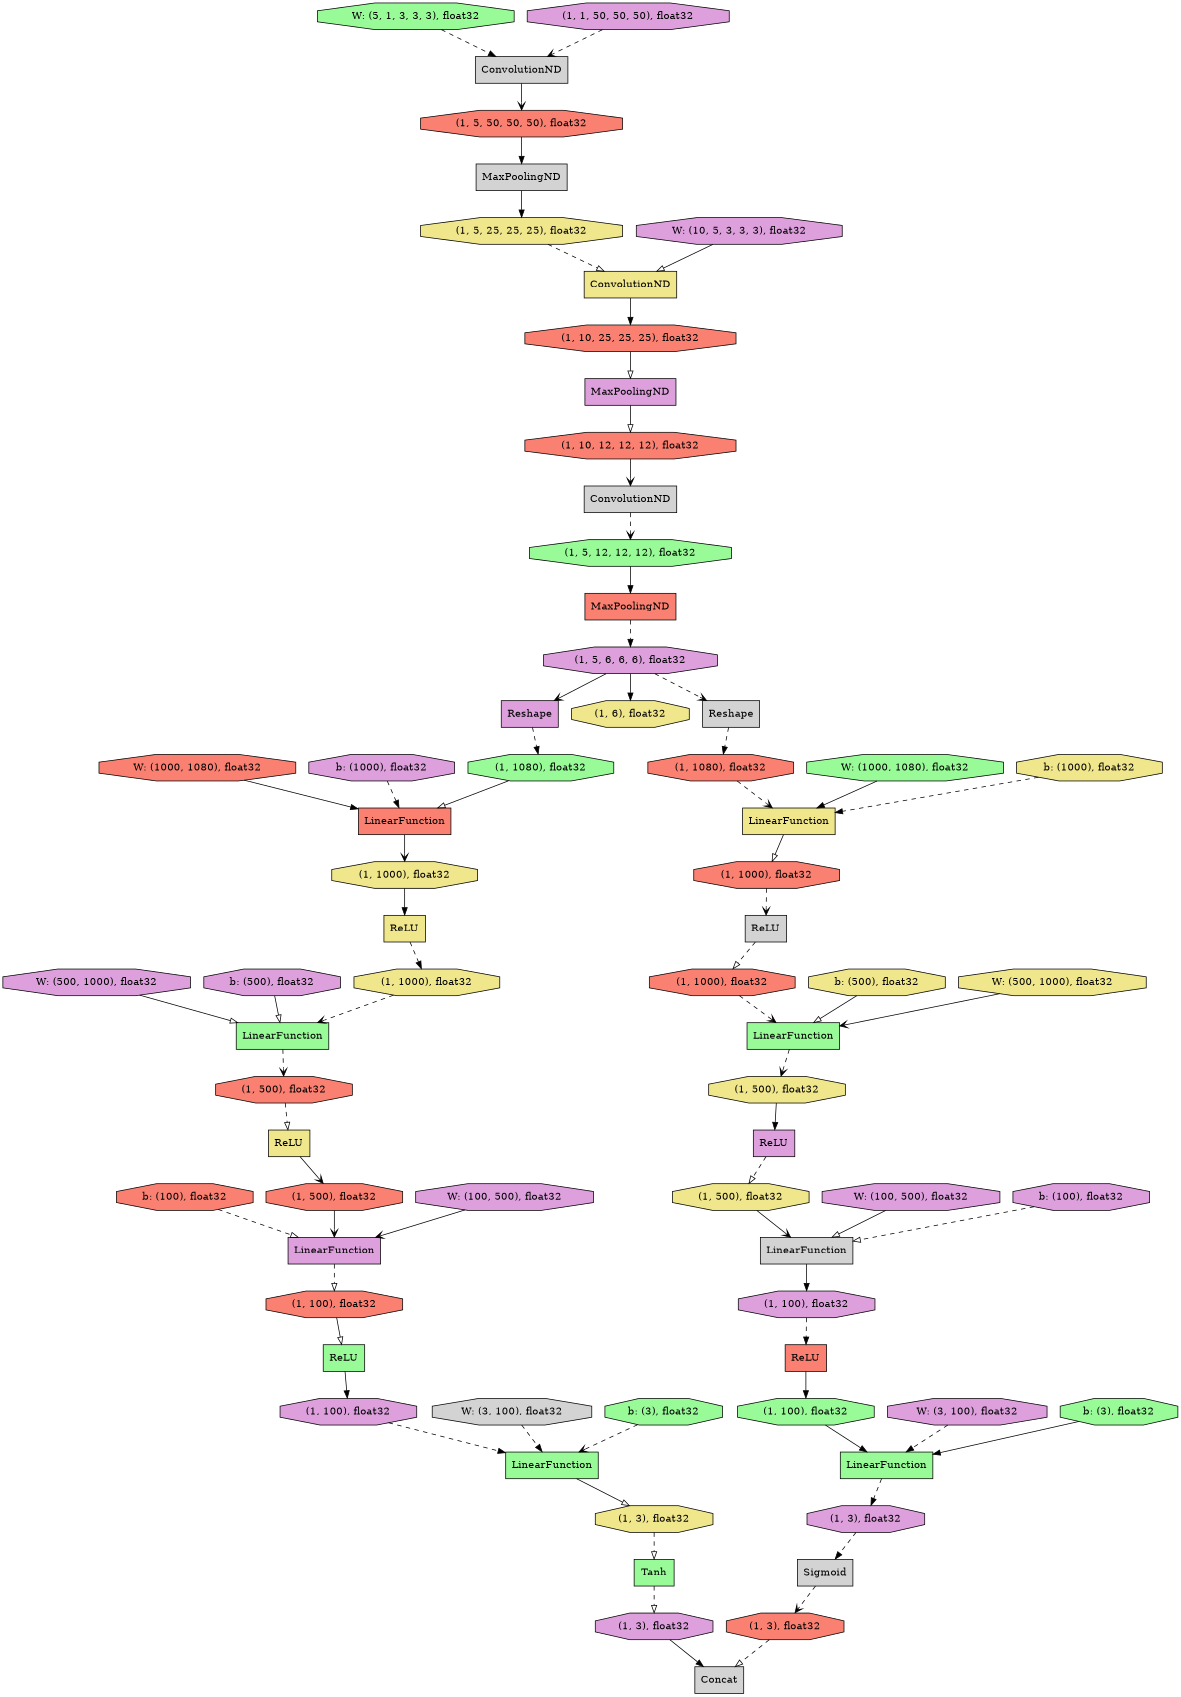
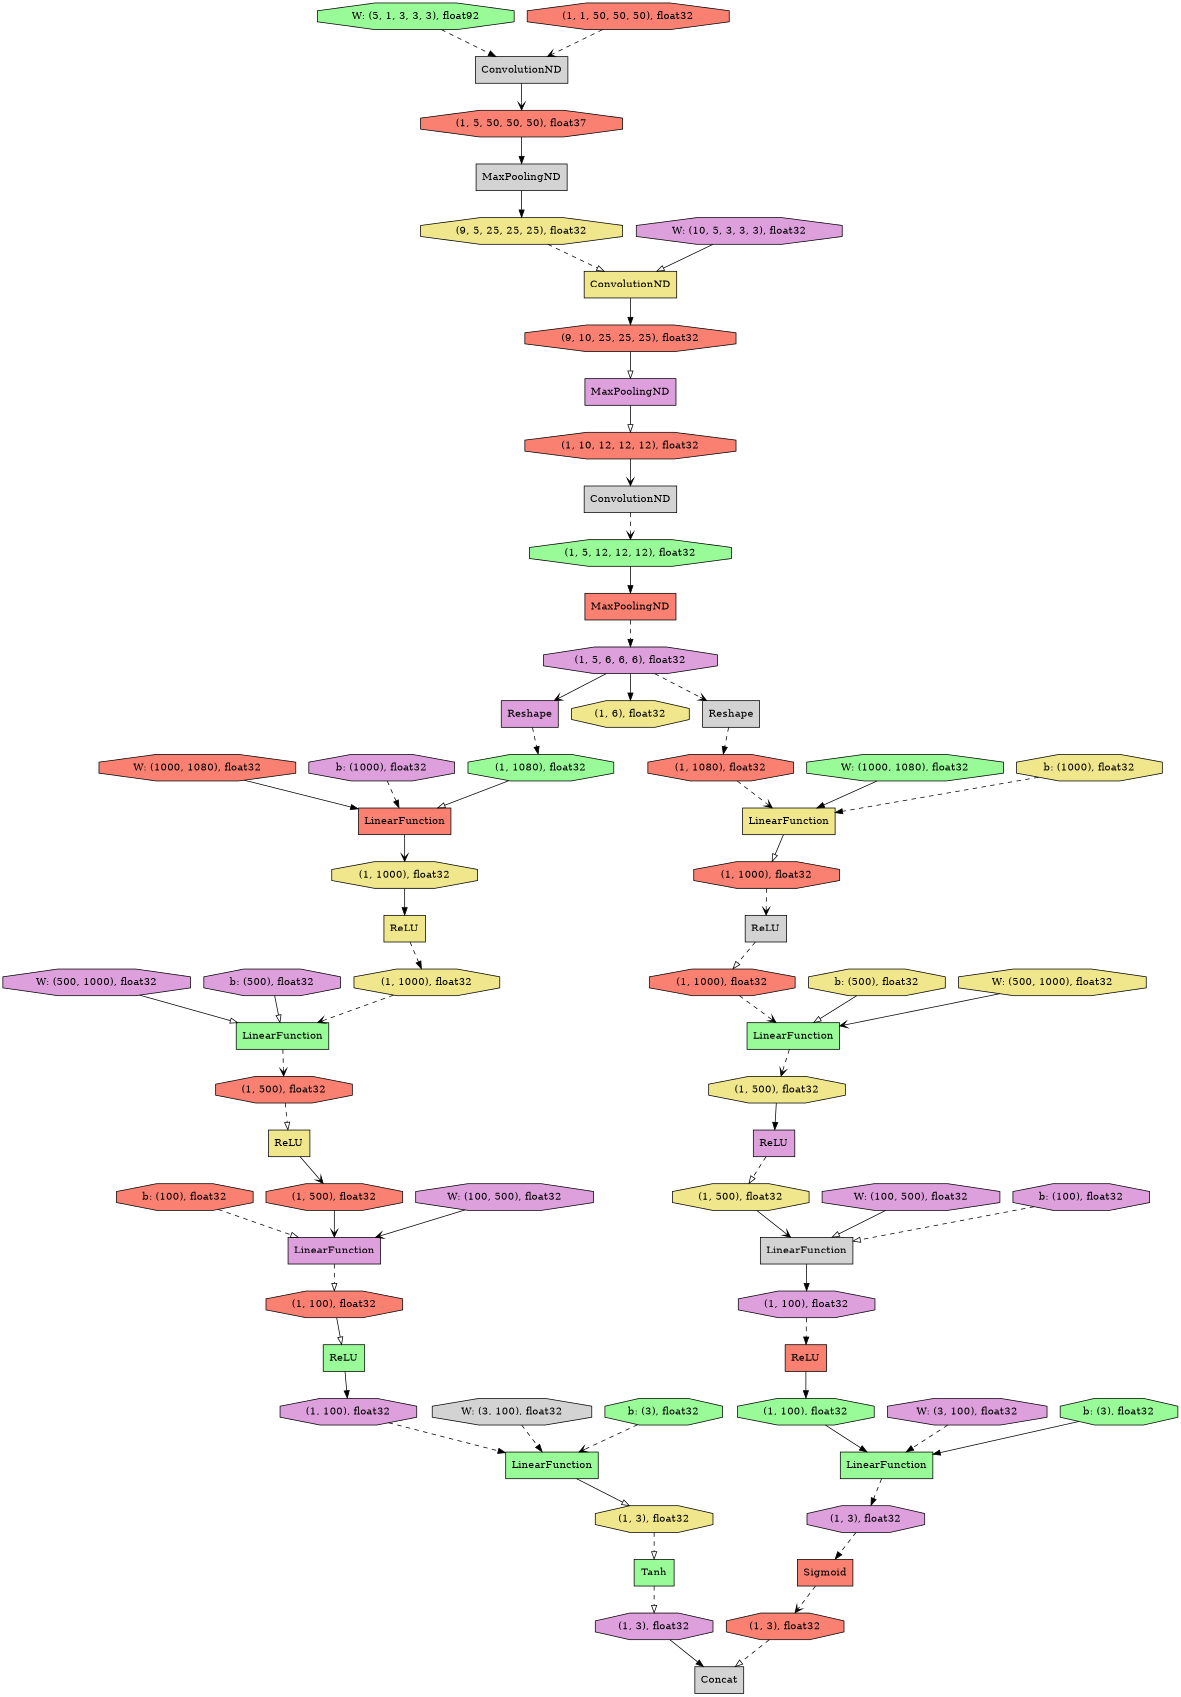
  digraph {
    rankdir=TB
    node [fillcolor=plum shape=octagon style=filled]
    edge [arrowhead=normal style=solid]
    n1 [fillcolor=salmon label="b: (100), float32"]
    n2 [label=LinearFunction shape=record]
    n3 [fillcolor=salmon label="(1, 100), float32"]
    n4 [fillcolor=khaki label=ReLU shape=record]
    n5 [fillcolor=salmon label="(1, 500), float32"]
    n6 [label="(1, 100), float32"]
    n7 [fillcolor=salmon label=ReLU shape=record]
    n8 [fillcolor=palegreen label="(1, 100), float32"]
    n9 [fillcolor=palegreen label=ReLU shape=record]
    n10 [label="(1, 100), float32"]
    n11 [fillcolor=palegreen label=LinearFunction shape=record]
    n12 [fillcolor=khaki label="(1, 500), float32"]
    n13 [fillcolor=lightgrey label=LinearFunction shape=record]
-   n14 [fillcolor=khaki label="(1, 5, 25, 25, 25), float32"]
+   n14 [fillcolor=khaki label="(9, 5, 25, 25, 25), float32"]
    n15 [fillcolor=khaki label=ConvolutionND shape=record]
-   n16 [fillcolor=salmon label="(1, 10, 25, 25, 25), float32"]
+   n16 [fillcolor=salmon label="(9, 10, 25, 25, 25), float32"]
    n17 [fillcolor=salmon label="(1, 500), float32"]
    n18 [fillcolor=salmon label="(1, 1000), float32"]
    n19 [fillcolor=palegreen label=LinearFunction shape=record]
    n20 [fillcolor=khaki label="(1, 500), float32"]
    n21 [fillcolor=khaki label="b: (500), float32"]
    n22 [fillcolor=salmon label="W: (1000, 1080), float32"]
    n23 [fillcolor=salmon label=LinearFunction shape=record]
    n24 [fillcolor=khaki label="(1, 1000), float32"]
-   n25 [fillcolor=palegreen label="W: (5, 1, 3, 3, 3), float32"]
+   n25 [fillcolor=palegreen label="W: (5, 1, 3, 3, 3), float92"]
    n26 [fillcolor=lightgrey label=ConvolutionND shape=record]
-   n27 [fillcolor=salmon label="(1, 5, 50, 50, 50), float32"]
+   n27 [fillcolor=salmon label="(1, 5, 50, 50, 50), float37"]
    n28 [label=ReLU shape=record]
    n29 [fillcolor=lightgrey label=ConvolutionND shape=record]
    n30 [fillcolor=palegreen label="(1, 5, 12, 12, 12), float32"]
    n31 [fillcolor=salmon label=MaxPoolingND shape=record]
    n32 [fillcolor=khaki label="(1, 3), float32"]
    n33 [fillcolor=palegreen label=Tanh shape=record]
    n34 [fillcolor=lightgrey label="W: (3, 100), float32"]
    n35 [label=Reshape shape=record]
    n36 [fillcolor=palegreen label="(1, 1080), float32"]
    n37 [label="b: (1000), float32"]
    n38 [label="(1, 3), float32"]
-   n39 [fillcolor=lightgrey label=Sigmoid shape=record]
+   n39 [fillcolor=salmon label=Sigmoid shape=record]
    n40 [fillcolor=salmon label="(1, 3), float32"]
    n41 [label=MaxPoolingND shape=record]
    n42 [fillcolor=salmon label="(1, 10, 12, 12, 12), float32"]
    n43 [fillcolor=khaki label=ReLU shape=record]
    n44 [fillcolor=khaki label="(1, 1000), float32"]
    n45 [fillcolor=palegreen label=LinearFunction shape=record]
    n46 [label="(1, 3), float32"]
    n47 [fillcolor=lightgrey label=Concat shape=record]
    n48 [label="W: (100, 500), float32"]
    n49 [fillcolor=khaki label=LinearFunction shape=record]
    n50 [fillcolor=salmon label="(1, 1000), float32"]
    n51 [fillcolor=lightgrey label=ReLU shape=record]
    n52 [label="(1, 5, 6, 6, 6), float32"]
    n53 [label="W: (10, 5, 3, 3, 3), float32"]
    n54 [fillcolor=palegreen label="b: (3), float32"]
    n55 [fillcolor=khaki label="(1, 6), float32"]
    n56 [fillcolor=lightgrey label=MaxPoolingND shape=record]
    n57 [label="W: (500, 1000), float32"]
    n58 [fillcolor=lightgrey label=Reshape shape=record]
    n59 [label="b: (100), float32"]
-   n60 [label="(1, 1, 50, 50, 50), float32"]
+   n60 [fillcolor=salmon label="(1, 1, 50, 50, 50), float32"]
    n61 [fillcolor=salmon label="(1, 1080), float32"]
    n62 [label="b: (500), float32"]
    n63 [fillcolor=palegreen label=LinearFunction shape=record]
    n64 [label="W: (3, 100), float32"]
    n65 [fillcolor=palegreen label="W: (1000, 1080), float32"]
    n66 [fillcolor=khaki label="b: (1000), float32"]
    n67 [label="W: (100, 500), float32"]
    n68 [fillcolor=palegreen label="b: (3), float32"]
    n69 [fillcolor=khaki label="W: (500, 1000), float32"]
    n1 -> n2 [arrowhead=onormal style=dashed]
    n2 -> n3 [arrowhead=onormal style=dashed]
    n3 -> n9 [arrowhead=onormal]
    n4 -> n5 [arrowhead=vee]
    n5 -> n2 [arrowhead=vee]
    n6 -> n7 [style=dashed]
    n7 -> n8
    n8 -> n63
    n9 -> n10
    n10 -> n11 [style=dashed]
    n11 -> n32 [arrowhead=onormal]
    n12 -> n13 [arrowhead=vee]
    n13 -> n6
    n14 -> n15 [arrowhead=onormal style=dashed]
    n15 -> n16
    n16 -> n41 [arrowhead=onormal]
    n17 -> n4 [arrowhead=onormal style=dashed]
    n18 -> n19 [arrowhead=vee style=dashed]
    n19 -> n20 [arrowhead=vee style=dashed]
    n20 -> n28
    n21 -> n19 [arrowhead=onormal]
    n22 -> n23
    n23 -> n24 [arrowhead=vee]
    n24 -> n43
    n25 -> n26 [style=dashed]
    n26 -> n27 [arrowhead=vee]
    n27 -> n56
    n28 -> n12 [arrowhead=onormal style=dashed]
    n29 -> n30 [arrowhead=vee style=dashed]
    n30 -> n31
    n31 -> n52 [style=dashed]
    n32 -> n33 [arrowhead=onormal style=dashed]
    n33 -> n46 [arrowhead=onormal style=dashed]
    n34 -> n11 [style=dashed]
    n35 -> n36 [style=dashed]
    n36 -> n23 [arrowhead=onormal]
    n37 -> n23 [style=dashed]
    n38 -> n39 [style=dashed]
    n39 -> n40 [arrowhead=vee style=dashed]
    n40 -> n47 [arrowhead=onormal style=dashed]
    n41 -> n42 [arrowhead=onormal]
    n42 -> n29 [arrowhead=vee]
    n43 -> n44 [style=dashed]
    n44 -> n45 [arrowhead=vee style=dashed]
    n45 -> n17 [arrowhead=vee style=dashed]
    n46 -> n47
    n48 -> n13 [arrowhead=onormal]
    n49 -> n50 [arrowhead=onormal]
    n50 -> n51 [arrowhead=vee style=dashed]
    n51 -> n18 [arrowhead=onormal style=dashed]
    n52 -> n35 [arrowhead=vee]
    n52 -> n55
    n52 -> n58 [arrowhead=vee style=dashed]
    n53 -> n15 [arrowhead=onormal]
    n54 -> n11 [arrowhead=vee style=dashed]
    n56 -> n14
    n57 -> n45 [arrowhead=onormal]
    n58 -> n61 [style=dashed]
    n59 -> n13 [arrowhead=onormal style=dashed]
    n60 -> n26 [arrowhead=vee style=dashed]
    n61 -> n49 [arrowhead=vee style=dashed]
    n62 -> n45 [arrowhead=onormal]
    n63 -> n38 [style=dashed]
    n64 -> n63 [style=dashed]
    n65 -> n49
    n66 -> n49 [style=dashed]
    n67 -> n2 [arrowhead=vee]
    n68 -> n63
    n69 -> n19 [arrowhead=vee]
  }
